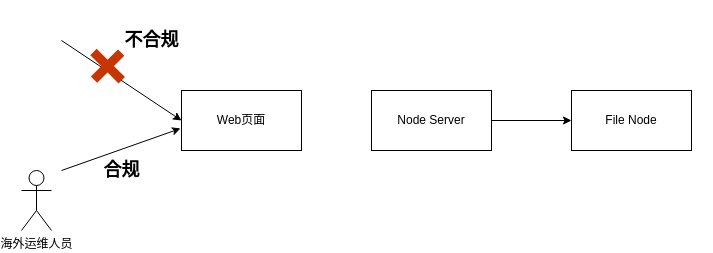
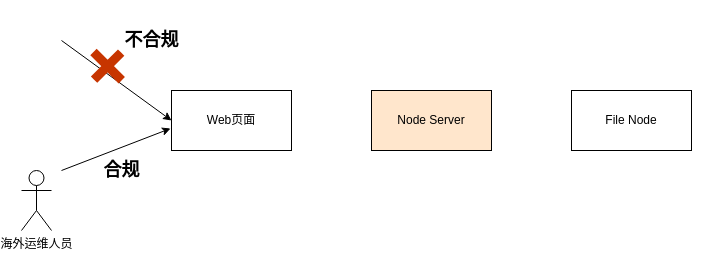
  <mxCell id="0" />
  <mxCell id="1" parent="0" />
- <mxCell id="2" style="edgeStyle=orthogonalEdgeStyle;rounded=0;orthogonalLoop=1;jettySize=auto;html=1;exitX=1;exitY=0.5;exitDx=0;exitDy=0;entryX=0;entryY=0.5;entryDx=0;entryDy=0;" edge="1" parent="1" source="3" target="4"><mxGeometry relative="1" as="geometry" /></mxCell>
- <mxCell id="3" value="Node Server" style="rounded=0;whiteSpace=wrap;html=1;" vertex="1" parent="1"><mxGeometry x="370" y="90" width="120" height="60" as="geometry" /></mxCell>
+ <mxCell id="3" value="Node Server" style="rounded=0;whiteSpace=wrap;html=1;fillColor=#ffe6cc;" vertex="1" parent="1"><mxGeometry x="370" y="90" width="120" height="60" as="geometry" /></mxCell>
  <mxCell id="4" value="File Node" style="rounded=0;whiteSpace=wrap;html=1;" vertex="1" parent="1"><mxGeometry x="570" y="90" width="120" height="60" as="geometry" /></mxCell>
- <mxCell id="5" value="Web页面" style="rounded=0;whiteSpace=wrap;html=1;" vertex="1" parent="1"><mxGeometry x="180" y="90" width="120" height="60" as="geometry" /></mxCell>
+ <mxCell id="5" value="Web页面" style="rounded=0;whiteSpace=wrap;html=1;" vertex="1" parent="1"><mxGeometry x="170" y="90" width="120" height="60" as="geometry" /></mxCell>
  <mxCell id="6" style="rounded=0;orthogonalLoop=1;jettySize=auto;html=1;entryX=0;entryY=0.5;entryDx=0;entryDy=0;" edge="1" parent="1" target="5"><mxGeometry relative="1" as="geometry"><mxPoint x="60" y="40" as="sourcePoint" /></mxGeometry></mxCell>
  <mxCell id="7" value="" style="endArrow=classic;html=1;rounded=0;entryX=-0.008;entryY=0.633;entryDx=0;entryDy=0;entryPerimeter=0;" edge="1" parent="1" target="5"><mxGeometry width="50" height="50" relative="1" as="geometry"><mxPoint x="60" y="170" as="sourcePoint" /><mxPoint x="400" y="120" as="targetPoint" /></mxGeometry></mxCell>
  <mxCell id="8" value="海外运维人员" style="shape=umlActor;verticalLabelPosition=bottom;verticalAlign=top;html=1;outlineConnect=0;" vertex="1" parent="1"><mxGeometry x="20" y="170" width="30" height="60" as="geometry" /></mxCell>
  <mxCell id="9" value="" style="shape=cross;whiteSpace=wrap;html=1;rotation=-45;size=0;strokeWidth=9;fillColor=#ff0000;fontColor=#000000;strokeColor=#C73500;" vertex="1" parent="1"><mxGeometry x="86.97" y="45.61" width="38.28" height="40" as="geometry" /></mxCell>
  <mxCell id="10" value="不合规" style="text;strokeColor=none;fillColor=none;html=1;fontSize=18;fontStyle=1;verticalAlign=middle;align=center;" vertex="1" parent="1"><mxGeometry x="100" y="20" width="100" height="40" as="geometry" /></mxCell>
  <mxCell id="11" value="合规" style="text;strokeColor=none;fillColor=none;html=1;fontSize=18;fontStyle=1;verticalAlign=middle;align=center;" vertex="1" parent="1"><mxGeometry x="70" y="150" width="100" height="40" as="geometry" /></mxCell>
